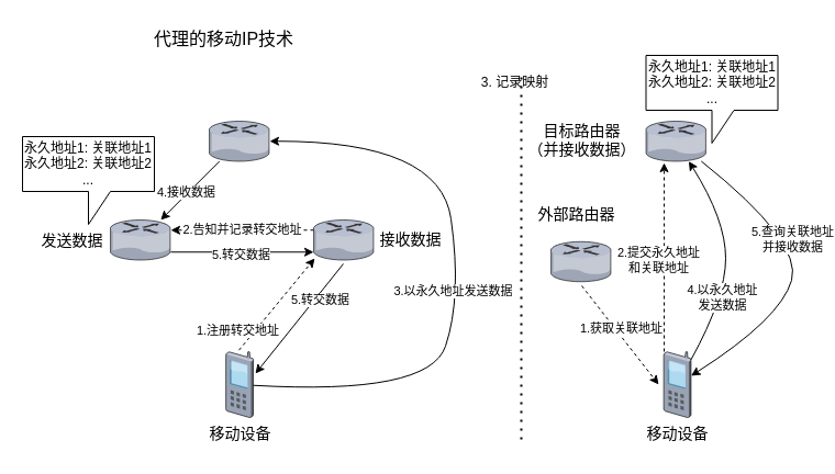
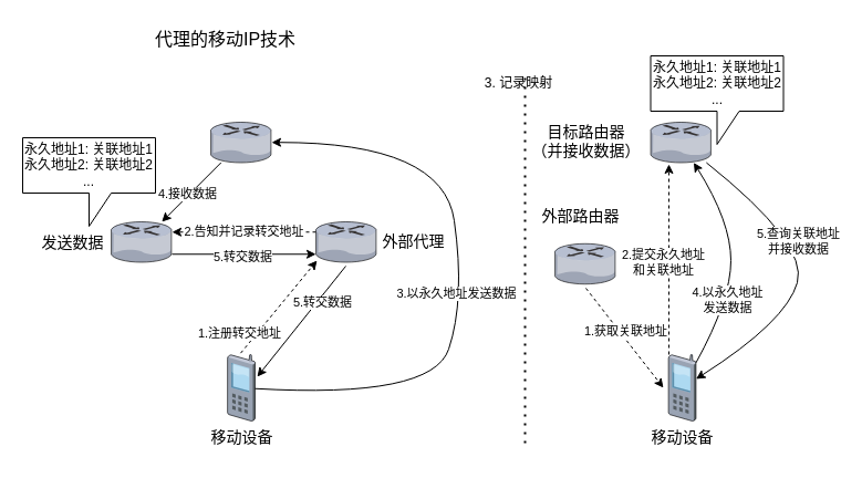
  <mxCell id="0" />
  <mxCell id="1" parent="0" />
  <mxCell id="2" value="" style="verticalLabelPosition=bottom;sketch=0;aspect=fixed;html=1;verticalAlign=top;strokeColor=none;align=center;outlineConnect=0;shape=mxgraph.citrix.router;" parent="1" vertex="1"><mxGeometry x="100" y="200" width="55" height="36.5" as="geometry" /></mxCell>
  <mxCell id="3" value="" style="verticalLabelPosition=bottom;sketch=0;aspect=fixed;html=1;verticalAlign=top;strokeColor=none;align=center;outlineConnect=0;shape=mxgraph.citrix.router;" parent="1" vertex="1"><mxGeometry x="285" y="200" width="55" height="36.5" as="geometry" /></mxCell>
  <mxCell id="4" value="" style="verticalLabelPosition=bottom;sketch=0;aspect=fixed;html=1;verticalAlign=top;strokeColor=none;align=center;outlineConnect=0;shape=mxgraph.citrix.router;" parent="1" vertex="1"><mxGeometry x="190" y="110" width="55" height="36.5" as="geometry" /></mxCell>
  <mxCell id="5" value="" style="verticalLabelPosition=bottom;sketch=0;aspect=fixed;html=1;verticalAlign=top;strokeColor=none;align=center;outlineConnect=0;shape=mxgraph.citrix.cell_phone;" parent="1" vertex="1"><mxGeometry x="205" y="320" width="25" height="60" as="geometry" /></mxCell>
  <mxCell id="6" value="发送数据" style="text;html=1;align=center;verticalAlign=middle;resizable=0;points=[];autosize=1;strokeColor=none;fillColor=none;fontSize=14;" parent="1" vertex="1"><mxGeometry x="25" y="204" width="80" height="30" as="geometry" /></mxCell>
- <mxCell id="7" value="接收数据" style="text;html=1;align=center;verticalAlign=middle;resizable=0;points=[];autosize=1;strokeColor=none;fillColor=none;fontSize=14;" parent="1" vertex="1"><mxGeometry x="333" y="203" width="80" height="30" as="geometry" /></mxCell>
+ <mxCell id="7" value="外部代理" style="text;html=1;align=center;verticalAlign=middle;resizable=0;points=[];autosize=1;strokeColor=none;fillColor=none;fontSize=14;" parent="1" vertex="1"><mxGeometry x="333" y="203" width="80" height="30" as="geometry" /></mxCell>
  <mxCell id="8" value="移动设备" style="text;html=1;align=center;verticalAlign=middle;resizable=0;points=[];autosize=1;strokeColor=none;fillColor=none;fontSize=14;" parent="1" vertex="1"><mxGeometry x="177.5" y="380" width="80" height="30" as="geometry" /></mxCell>
  <mxCell id="9" value="" style="endArrow=classic;html=1;rounded=0;dashed=1;" parent="1" edge="1"><mxGeometry width="50" height="50" relative="1" as="geometry"><mxPoint x="217" y="318.664" as="sourcePoint" /><mxPoint x="286" y="235" as="targetPoint" /></mxGeometry></mxCell>
  <mxCell id="10" value="1.注册转交地址" style="edgeLabel;html=1;align=center;verticalAlign=middle;resizable=0;points=[];" parent="9" vertex="1" connectable="0"><mxGeometry x="-0.043" y="-1" relative="1" as="geometry"><mxPoint x="-35" y="21" as="offset" /></mxGeometry></mxCell>
  <mxCell id="11" value="" style="endArrow=classic;html=1;rounded=0;dashed=1;" parent="1" edge="1"><mxGeometry width="50" height="50" relative="1" as="geometry"><mxPoint x="285" y="209.25" as="sourcePoint" /><mxPoint x="155" y="209.25" as="targetPoint" /></mxGeometry></mxCell>
  <mxCell id="12" value="2.告知并记录转交地址" style="edgeLabel;html=1;align=center;verticalAlign=middle;resizable=0;points=[];" parent="11" vertex="1" connectable="0"><mxGeometry x="0.021" y="1" relative="1" as="geometry"><mxPoint y="-2" as="offset" /></mxGeometry></mxCell>
  <mxCell id="13" value="" style="curved=1;endArrow=classic;html=1;rounded=0;" parent="1" source="5" target="4" edge="1"><mxGeometry width="50" height="50" relative="1" as="geometry"><mxPoint x="360" y="330" as="sourcePoint" /><mxPoint x="410" y="280" as="targetPoint" /><Array as="points"><mxPoint x="390" y="360" /><mxPoint x="420" y="270" /><mxPoint x="400" y="128" /></Array></mxGeometry></mxCell>
  <mxCell id="14" value="3.以永久地址发送数据" style="edgeLabel;html=1;align=center;verticalAlign=middle;resizable=0;points=[];" parent="13" vertex="1" connectable="0"><mxGeometry x="-0.054" y="8" relative="1" as="geometry"><mxPoint as="offset" /></mxGeometry></mxCell>
  <mxCell id="15" value="" style="endArrow=classic;html=1;rounded=0;" parent="1" source="4" target="2" edge="1"><mxGeometry width="50" height="50" relative="1" as="geometry"><mxPoint x="80" y="190" as="sourcePoint" /><mxPoint x="130" y="140" as="targetPoint" /></mxGeometry></mxCell>
  <mxCell id="16" value="4.接收数据" style="edgeLabel;html=1;align=center;verticalAlign=middle;resizable=0;points=[];" parent="15" vertex="1" connectable="0"><mxGeometry x="0.123" y="-2" relative="1" as="geometry"><mxPoint as="offset" /></mxGeometry></mxCell>
  <mxCell id="17" value="" style="endArrow=classic;html=1;rounded=0;" parent="1" edge="1"><mxGeometry width="50" height="50" relative="1" as="geometry"><mxPoint x="155" y="229.25" as="sourcePoint" /><mxPoint x="285" y="229.25" as="targetPoint" /></mxGeometry></mxCell>
  <mxCell id="18" value="5.转交数据" style="edgeLabel;html=1;align=center;verticalAlign=middle;resizable=0;points=[];" parent="17" vertex="1" connectable="0"><mxGeometry x="-0.144" y="-2" relative="1" as="geometry"><mxPoint x="7" as="offset" /></mxGeometry></mxCell>
  <mxCell id="19" value="" style="endArrow=classic;html=1;rounded=0;" parent="1" edge="1"><mxGeometry width="50" height="50" relative="1" as="geometry"><mxPoint x="312" y="240" as="sourcePoint" /><mxPoint x="232" y="340" as="targetPoint" /></mxGeometry></mxCell>
  <mxCell id="20" value="5.转交数据" style="edgeLabel;html=1;align=center;verticalAlign=middle;resizable=0;points=[];" parent="19" vertex="1" connectable="0"><mxGeometry x="-0.041" y="1" relative="1" as="geometry"><mxPoint x="16" y="-16" as="offset" /></mxGeometry></mxCell>
  <mxCell id="21" value="" style="verticalLabelPosition=bottom;sketch=0;aspect=fixed;html=1;verticalAlign=top;strokeColor=none;align=center;outlineConnect=0;shape=mxgraph.citrix.cell_phone;" parent="1" vertex="1"><mxGeometry x="603.5" y="320" width="25" height="60" as="geometry" /></mxCell>
  <mxCell id="22" value="移动设备" style="text;html=1;align=center;verticalAlign=middle;resizable=0;points=[];autosize=1;strokeColor=none;fillColor=none;fontSize=14;" parent="1" vertex="1"><mxGeometry x="576" y="380" width="80" height="30" as="geometry" /></mxCell>
  <mxCell id="23" value="" style="verticalLabelPosition=bottom;sketch=0;aspect=fixed;html=1;verticalAlign=top;strokeColor=none;align=center;outlineConnect=0;shape=mxgraph.citrix.router;" parent="1" vertex="1"><mxGeometry x="587.5" y="110" width="55" height="36.5" as="geometry" /></mxCell>
  <mxCell id="24" value="目标路由器&lt;div&gt;（并接收数据）&lt;/div&gt;" style="text;html=1;align=center;verticalAlign=middle;resizable=0;points=[];autosize=1;strokeColor=none;fillColor=none;fontSize=14;" parent="1" vertex="1"><mxGeometry x="458.5" y="102.25" width="140" height="50" as="geometry" /></mxCell>
  <mxCell id="25" value="" style="endArrow=classic;html=1;rounded=0;dashed=1;" parent="1" edge="1"><mxGeometry width="50" height="50" relative="1" as="geometry"><mxPoint x="604" y="320" as="sourcePoint" /><mxPoint x="604" y="148" as="targetPoint" /></mxGeometry></mxCell>
  <mxCell id="26" value="2.提交永久地址&lt;div&gt;和关联地址&lt;/div&gt;" style="edgeLabel;html=1;align=center;verticalAlign=middle;resizable=0;points=[];" parent="25" vertex="1" connectable="0"><mxGeometry x="-0.019" y="2" relative="1" as="geometry"><mxPoint x="-4" as="offset" /></mxGeometry></mxCell>
  <mxCell id="27" value="" style="verticalLabelPosition=bottom;sketch=0;aspect=fixed;html=1;verticalAlign=top;strokeColor=none;align=center;outlineConnect=0;shape=mxgraph.citrix.router;" parent="1" vertex="1"><mxGeometry x="501" y="219.75" width="55" height="36.5" as="geometry" /></mxCell>
  <mxCell id="28" value="外部路由器" style="text;html=1;align=center;verticalAlign=middle;resizable=0;points=[];autosize=1;strokeColor=none;fillColor=none;fontSize=14;" parent="1" vertex="1"><mxGeometry x="478.5" y="179.75" width="90" height="30" as="geometry" /></mxCell>
  <mxCell id="29" value="" style="endArrow=classic;html=1;rounded=0;dashed=1;" parent="1" edge="1"><mxGeometry width="50" height="50" relative="1" as="geometry"><mxPoint x="529" y="260" as="sourcePoint" /><mxPoint x="599" y="350" as="targetPoint" /></mxGeometry></mxCell>
  <mxCell id="30" value="1.获取关联地址" style="edgeLabel;html=1;align=center;verticalAlign=middle;resizable=0;points=[];" parent="29" vertex="1" connectable="0"><mxGeometry x="-0.135" relative="1" as="geometry"><mxPoint x="5" as="offset" /></mxGeometry></mxCell>
  <mxCell id="31" value="永久地址1: 关联地址1永久&lt;span style=&quot;background-color: initial;&quot;&gt;地址2: 关联地址2&lt;/span&gt;&lt;div&gt;...&lt;/div&gt;" style="shape=callout;whiteSpace=wrap;html=1;perimeter=calloutPerimeter;" parent="1" vertex="1"><mxGeometry x="587.5" y="50" width="120" height="80" as="geometry" /></mxCell>
  <mxCell id="32" value="" style="curved=1;endArrow=classic;html=1;rounded=0;" parent="1" source="21" target="23" edge="1"><mxGeometry width="50" height="50" relative="1" as="geometry"><mxPoint x="680" y="340" as="sourcePoint" /><mxPoint x="730" y="290" as="targetPoint" /><Array as="points"><mxPoint x="660" y="270" /><mxPoint x="660" y="200" /></Array></mxGeometry></mxCell>
  <mxCell id="33" value="4.以永久地址&lt;div&gt;发送数据&lt;/div&gt;" style="edgeLabel;html=1;align=center;verticalAlign=middle;resizable=0;points=[];" parent="32" vertex="1" connectable="0"><mxGeometry x="-0.12" relative="1" as="geometry"><mxPoint x="-4" y="22" as="offset" /></mxGeometry></mxCell>
  <mxCell id="34" value="" style="curved=1;endArrow=classic;html=1;rounded=0;" parent="1" source="23" target="21" edge="1"><mxGeometry width="50" height="50" relative="1" as="geometry"><mxPoint x="720" y="290" as="sourcePoint" /><mxPoint x="770" y="240" as="targetPoint" /><Array as="points"><mxPoint x="730" y="220" /><mxPoint x="710" y="290" /></Array></mxGeometry></mxCell>
  <mxCell id="35" value="5.查询关联地址&lt;div&gt;并接收数据&lt;/div&gt;" style="edgeLabel;html=1;align=center;verticalAlign=middle;resizable=0;points=[];" parent="34" vertex="1" connectable="0"><mxGeometry x="0.046" relative="1" as="geometry"><mxPoint x="-1" y="-33" as="offset" /></mxGeometry></mxCell>
  <mxCell id="36" value="3. 记录映射" style="text;html=1;align=center;verticalAlign=middle;resizable=0;points=[];autosize=1;strokeColor=none;fillColor=none;" parent="1" vertex="1"><mxGeometry x="427.5" y="60" width="80" height="30" as="geometry" /></mxCell>
  <mxCell id="37" value="" style="endArrow=none;dashed=1;html=1;dashPattern=1 3;strokeWidth=2;rounded=0;" parent="1" edge="1"><mxGeometry width="50" height="50" relative="1" as="geometry"><mxPoint x="474" y="400" as="sourcePoint" /><mxPoint x="474" y="70" as="targetPoint" /></mxGeometry></mxCell>
  <mxCell id="38" value="永久地址1: 关联地址1&lt;div&gt;永久地址2: 关联地址2&lt;br&gt;&lt;/div&gt;&lt;div&gt;...&lt;/div&gt;" style="shape=callout;whiteSpace=wrap;html=1;perimeter=calloutPerimeter;" parent="1" vertex="1"><mxGeometry x="20" y="124" width="120" height="80" as="geometry" /></mxCell>
  <mxCell id="39" value="代理的移动IP技术" style="text;html=1;align=center;verticalAlign=middle;resizable=0;points=[];autosize=1;strokeColor=none;fillColor=none;fontSize=16;" vertex="1" parent="1"><mxGeometry x="127.5" y="20" width="150" height="30" as="geometry" /></mxCell>
